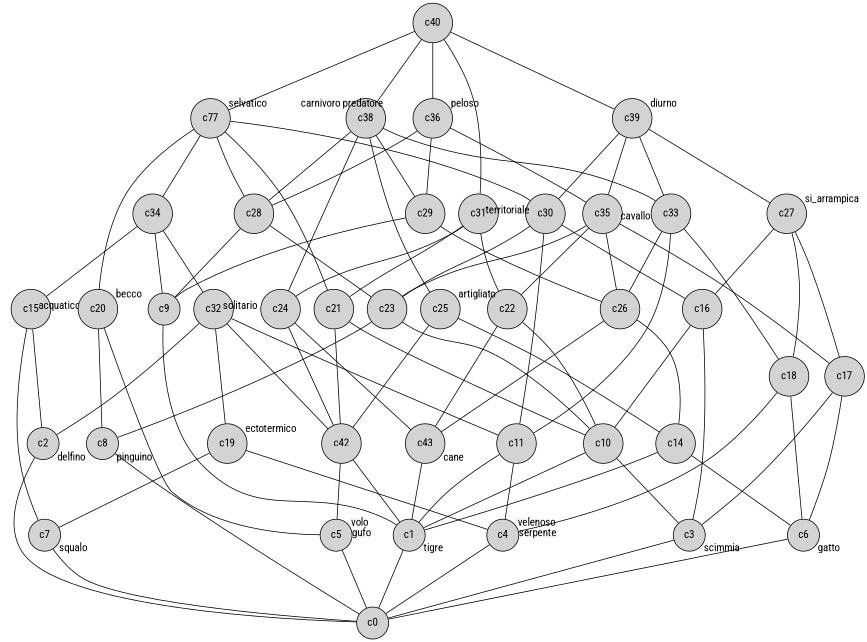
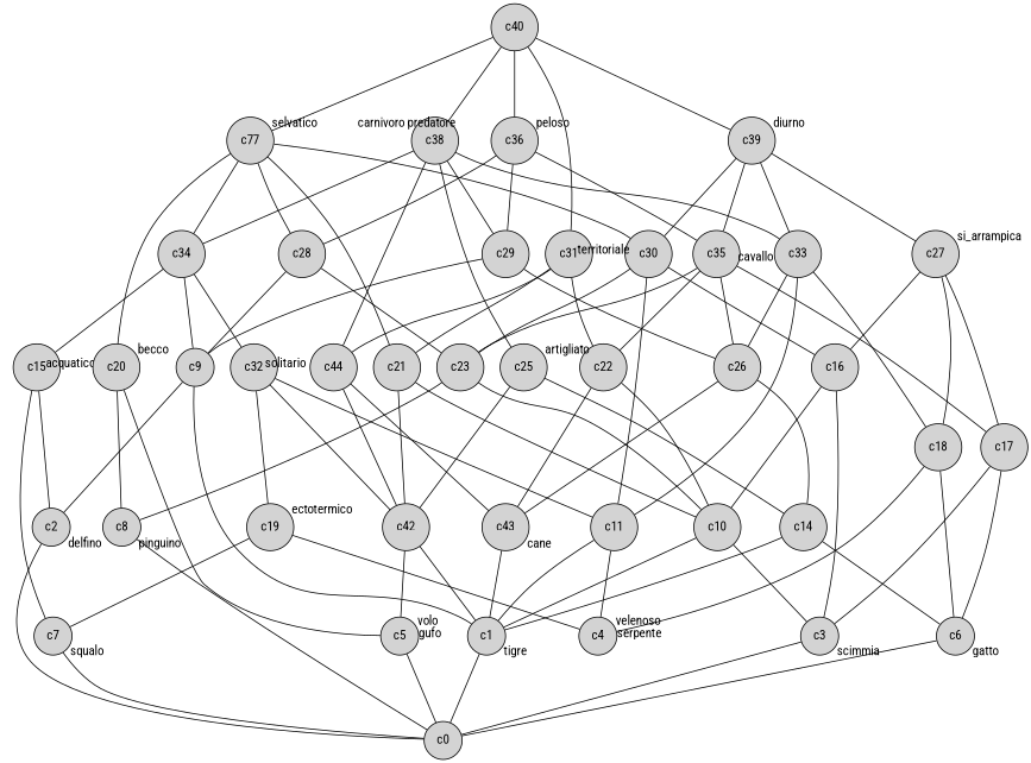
  digraph {
    fontname="Roboto Condensed"
    node [fontname="Roboto Condensed" shape=circle style=filled]
    edge [dir=none fontname="Roboto Condensed" labeldistance=1.5 minlen=2]
    c1 [width=.25]
    c0 [width=.25]
    c2 [width=.25]
    c3 [width=.25]
    c4 [width=.25]
    c5 [width=.25]
    c6 [width=.25]
    c7 [width=.25]
    c8 [width=.25]
    c9 [width=.25]
    c10 [width=.25]
    c11 [width=.25]
    n13 [label=c42 width=.25]
    n14 [label=c43 width=.25]
    c14 [width=.25]
    c15 [width=.25]
    c16 [width=.25]
    c17 [width=.25]
    c18 [width=.25]
    c19 [width=.25]
    c20 [width=.25]
    c21 [width=.25]
    c22 [width=.25]
    c23 [width=.25]
-   c24 [width=.25]
+   c24 [width=.25 label=c44]
    c25 [width=.25]
    c26 [width=.25]
    c27 [width=.25]
    c28 [width=.25]
    c29 [width=.25]
    c30 [width=.25]
    c31 [width=.25]
    c32 [width=.25]
    c33 [width=.25]
    c34 [width=.25]
    c35 [width=.25]
    c36 [width=.25]
    n38 [label=c77 width=.25]
    c38 [width=.25]
    c39 [width=.25]
    c40 [width=.25]
    c1 -> c1 [color=transparent headlabel=tigre labelangle=270]
    c1 -> c0
    c2 -> c0
    c2 -> c2 [color=transparent headlabel=delfino labelangle=270]
    c3 -> c0
    c3 -> c3 [color=transparent headlabel=scimmia labelangle=270]
-   c4 -> c0
    c4 -> c4 [color=transparent headlabel=serpente labelangle=270]
    c4 -> c4 [color=transparent labelangle=90 taillabel=velenoso]
    c5 -> c0
    c5 -> c5 [color=transparent headlabel=gufo labelangle=270]
    c5 -> c5 [color=transparent labelangle=90 taillabel=volo]
    c6 -> c0
    c6 -> c6 [color=transparent headlabel=gatto labelangle=270]
    c7 -> c0
    c7 -> c7 [color=transparent headlabel=squalo labelangle=270]
    c8 -> c0
    c8 -> c8 [color=transparent headlabel=pinguino labelangle=270]
    c9 -> c1
-   c32 -> c2
+   c9 -> c2
    c10 -> c1
    c10 -> c3
    c11 -> c1
    c11 -> c4
    n13 -> c1
    n13 -> c5
    n14 -> c1
    n14 -> n14 [color=transparent headlabel=cane labelangle=270]
    c14 -> c1
    c14 -> c6
    c15 -> c2
    c15 -> c7
    c15 -> c15 [color=transparent labelangle=90 taillabel=acquatico]
    c16 -> c3
    c16 -> c10
    c17 -> c3
    c17 -> c6
    c18 -> c4
    c18 -> c6
    c19 -> c4
    c19 -> c7
    c19 -> c19 [color=transparent labelangle=90 taillabel=ectotermico]
    c20 -> c5
    c20 -> c8
    c20 -> c20 [color=transparent labelangle=90 taillabel=becco]
    c21 -> c10
    c21 -> n13
    c22 -> c10
    c22 -> n14
    c23 -> c8
    c23 -> c10
    c24 -> n13
    c24 -> n14
    c25 -> n13
    c25 -> c14
    c25 -> c25 [color=transparent labelangle=90 taillabel=artigliato]
    c26 -> n14
    c26 -> c14
    c27 -> c16
    c27 -> c17
    c27 -> c18
    c27 -> c27 [color=transparent labelangle=90 taillabel=si_arrampica]
    c28 -> c9
    c28 -> c23
    c29 -> c9
    c29 -> c26
    c30 -> c11
    c30 -> c16
    c30 -> c23
    c31 -> c21
    c31 -> c22
    c31 -> c24
    c31 -> c31 [color=transparent labelangle=90 taillabel=territoriale]
    c32 -> c11
    c32 -> n13
    c32 -> c19
    c32 -> c32 [color=transparent labelangle=90 taillabel=solitario]
    c33 -> c11
    c33 -> c18
    c33 -> c26
    c34 -> c9
    c34 -> c15
    c34 -> c32
    c35 -> c17
    c35 -> c22
    c35 -> c23
    c35 -> c26
    c35 -> c35 [color=transparent headlabel=cavallo labelangle=270]
    c36 -> c28
    c36 -> c29
    c36 -> c35
    c36 -> c36 [color=transparent labelangle=90 taillabel=peloso]
    n38 -> c20
    n38 -> c21
    n38 -> c28
    n38 -> c30
    n38 -> c34
    n38 -> n38 [color=transparent labelangle=90 taillabel=selvatico]
    c38 -> c24
    c38 -> c25
    c38 -> c29
    c38 -> c33
-   c38 -> c28
+   c38 -> c34
    c38 -> c38 [color=transparent labelangle=90 taillabel="carnivoro predatore"]
    c39 -> c27
    c39 -> c30
    c39 -> c33
    c39 -> c35
    c39 -> c39 [color=transparent labelangle=90 taillabel=diurno]
    c40 -> c31
    c40 -> c36
    c40 -> n38
    c40 -> c38
    c40 -> c39
  }
